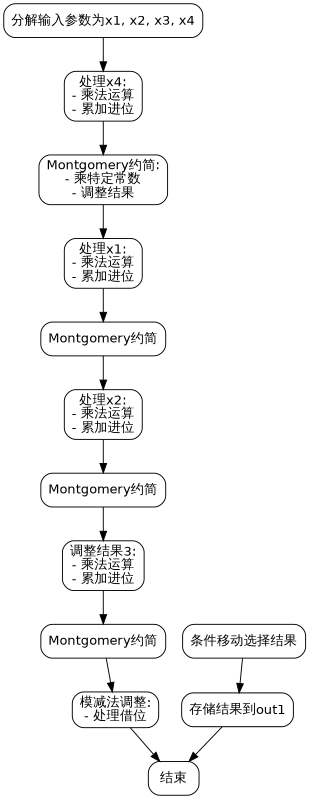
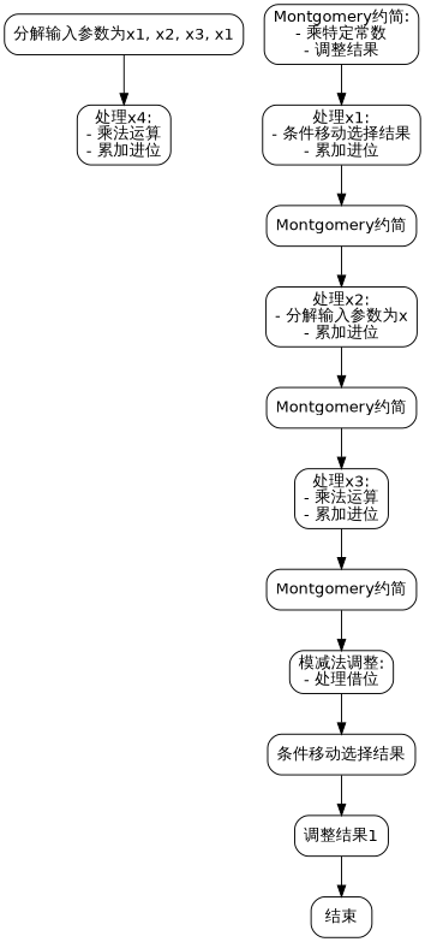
  digraph {
    node [fontname=Helvetica shape=rectangle style=rounded]
    edge [fontname=Helvetica]
-   n1 [label="分解输入参数为x1, x2, x3, x4"]
+   n1 [label="分解输入参数为x1, x2, x3, x1"]
    n2 [label="处理x4:\n- 乘法运算\n- 累加进位"]
    n3 [label="Montgomery约简:\n- 乘特定常数\n- 调整结果"]
-   n4 [label="处理x1:\n- 乘法运算\n- 累加进位"]
+   n4 [label="处理x1:\n- 条件移动选择结果\n- 累加进位"]
    n5 [label="Montgomery约简"]
-   n6 [label="处理x2:\n- 乘法运算\n- 累加进位"]
+   n6 [label="处理x2:\n- 分解输入参数为x\n- 累加进位"]
    n7 [label="Montgomery约简"]
-   n8 [label="调整结果3:\n- 乘法运算\n- 累加进位"]
+   n8 [label="处理x3:\n- 乘法运算\n- 累加进位"]
    n9 [label="Montgomery约简"]
    n10 [label="模减法调整:\n- 处理借位"]
    n11 [label="条件移动选择结果"]
-   n12 [label="存储结果到out1"]
+   n12 [label="调整结果1"]
    n13 [label="结束"]
    n1 -> n2
-   n2 -> n3
    n3 -> n4
    n4 -> n5
    n5 -> n6
    n6 -> n7
    n7 -> n8
    n8 -> n9
    n9 -> n10
-   n10 -> n13
+   n10 -> n11
    n11 -> n12
    n12 -> n13
  }
